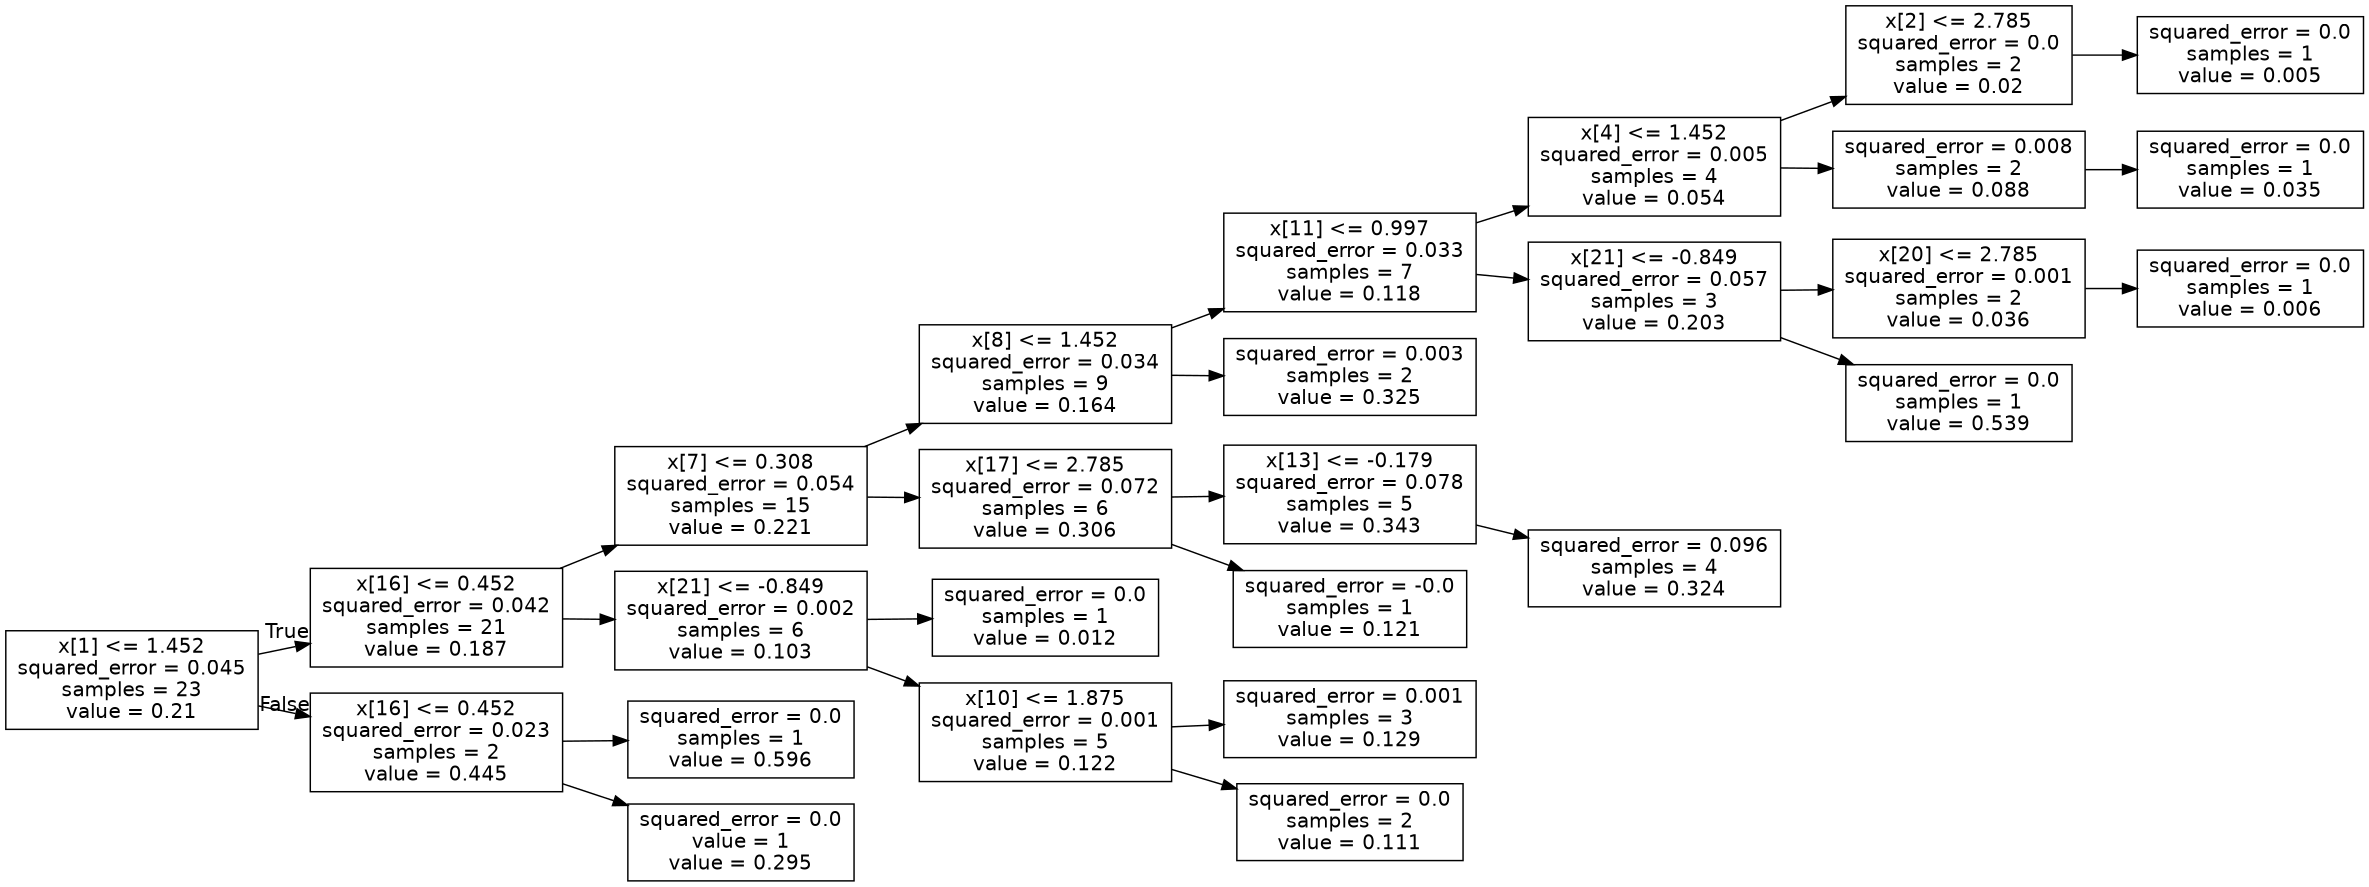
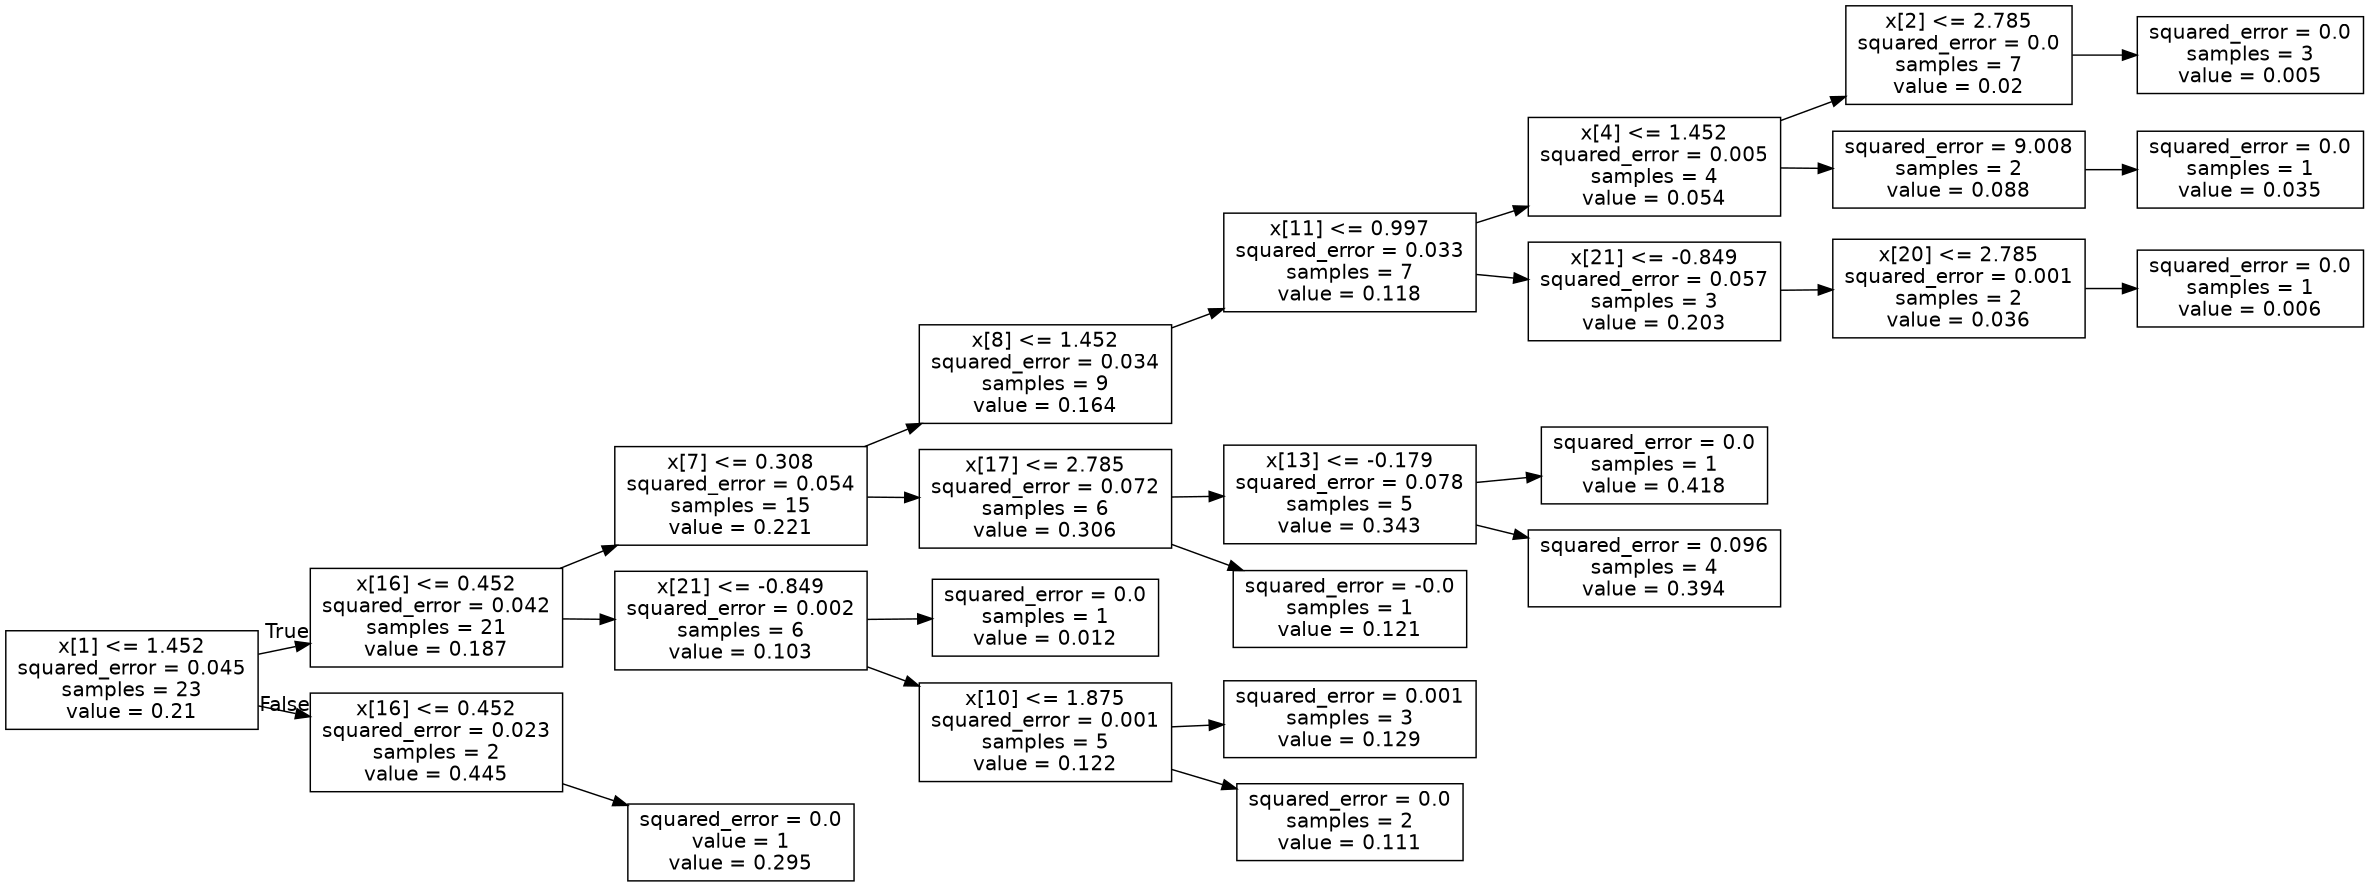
  digraph {
    rankdir=LR
    node [fontname=helvetica shape=box]
    edge [fontname=helvetica]
    n1 [label="x[1] <= 1.452\nsquared_error = 0.045\nsamples = 23\nvalue = 0.21"]
    n2 [label="x[16] <= 0.452\nsquared_error = 0.042\nsamples = 21\nvalue = 0.187"]
    n3 [label="x[16] <= 0.452\nsquared_error = 0.023\nsamples = 2\nvalue = 0.445"]
    n4 [label="x[7] <= 0.308\nsquared_error = 0.054\nsamples = 15\nvalue = 0.221"]
    n5 [label="x[21] <= -0.849\nsquared_error = 0.002\nsamples = 6\nvalue = 0.103"]
-   n6 [label="squared_error = 0.0\nsamples = 1\nvalue = 0.596"]
    n7 [label="squared_error = 0.0\nvalue = 1\nvalue = 0.295"]
    n8 [label="x[8] <= 1.452\nsquared_error = 0.034\nsamples = 9\nvalue = 0.164"]
    n9 [label="x[17] <= 2.785\nsquared_error = 0.072\nsamples = 6\nvalue = 0.306"]
    n10 [label="squared_error = 0.0\nsamples = 1\nvalue = 0.012"]
    n11 [label="x[10] <= 1.875\nsquared_error = 0.001\nsamples = 5\nvalue = 0.122"]
    n12 [label="x[11] <= 0.997\nsquared_error = 0.033\nsamples = 7\nvalue = 0.118"]
-   n13 [label="squared_error = 0.003\nsamples = 2\nvalue = 0.325"]
    n14 [label="x[13] <= -0.179\nsquared_error = 0.078\nsamples = 5\nvalue = 0.343"]
    n15 [label="squared_error = -0.0\nsamples = 1\nvalue = 0.121"]
    n16 [label="x[4] <= 1.452\nsquared_error = 0.005\nsamples = 4\nvalue = 0.054"]
    n17 [label="x[21] <= -0.849\nsquared_error = 0.057\nsamples = 3\nvalue = 0.203"]
-   n18 [label="x[2] <= 2.785\nsquared_error = 0.0\nsamples = 2\nvalue = 0.02"]
-   n19 [label="squared_error = 0.008\nsamples = 2\nvalue = 0.088"]
+   n18 [label="x[2] <= 2.785\nsquared_error = 0.0\nsamples = 7\nvalue = 0.02"]
+   n19 [label="squared_error = 9.008\nsamples = 2\nvalue = 0.088"]
    n20 [label="x[20] <= 2.785\nsquared_error = 0.001\nsamples = 2\nvalue = 0.036"]
-   n21 [label="squared_error = 0.0\nsamples = 1\nvalue = 0.539"]
-   n22 [label="squared_error = 0.0\nsamples = 1\nvalue = 0.005"]
+   n22 [label="squared_error = 0.0\nsamples = 3\nvalue = 0.005"]
    n23 [label="squared_error = 0.0\nsamples = 1\nvalue = 0.035"]
    n24 [label="squared_error = 0.0\nsamples = 1\nvalue = 0.006"]
-   n26 [label="squared_error = 0.096\nsamples = 4\nvalue = 0.324"]
+   n25 [label="squared_error = 0.0\nsamples = 1\nvalue = 0.418"]
+   n26 [label="squared_error = 0.096\nsamples = 4\nvalue = 0.394"]
    n27 [label="squared_error = 0.001\nsamples = 3\nvalue = 0.129"]
    n28 [label="squared_error = 0.0\nsamples = 2\nvalue = 0.111"]
    n1 -> n2 [headlabel=True labelangle=45 labeldistance=2.5]
    n1 -> n3 [headlabel=False labelangle=-45 labeldistance=2.5]
    n2 -> n4
    n2 -> n5
-   n3 -> n6
    n3 -> n7
    n4 -> n8
    n4 -> n9
    n5 -> n10
    n5 -> n11
    n8 -> n12
-   n8 -> n13
    n9 -> n14
    n9 -> n15
    n11 -> n27
    n11 -> n28
    n12 -> n16
    n12 -> n17
+   n14 -> n25
    n14 -> n26
    n16 -> n18
    n16 -> n19
    n17 -> n20
-   n17 -> n21
    n18 -> n22
    n19 -> n23
    n20 -> n24
  }
